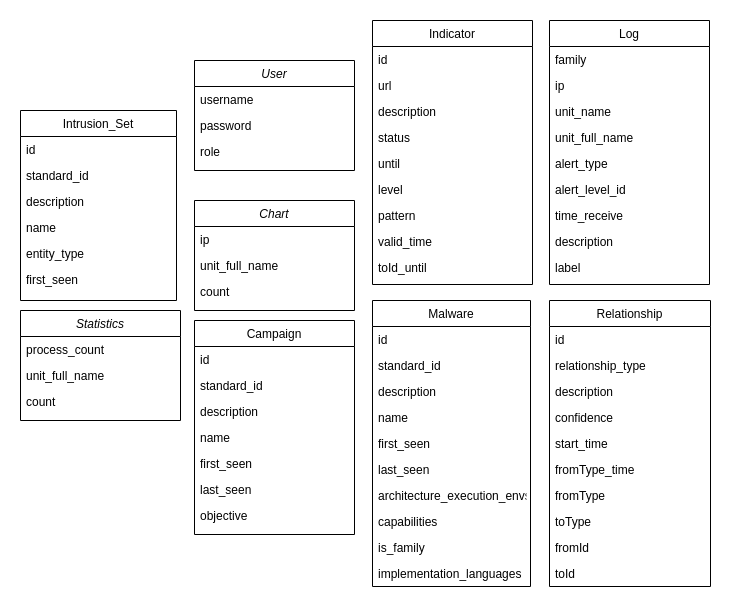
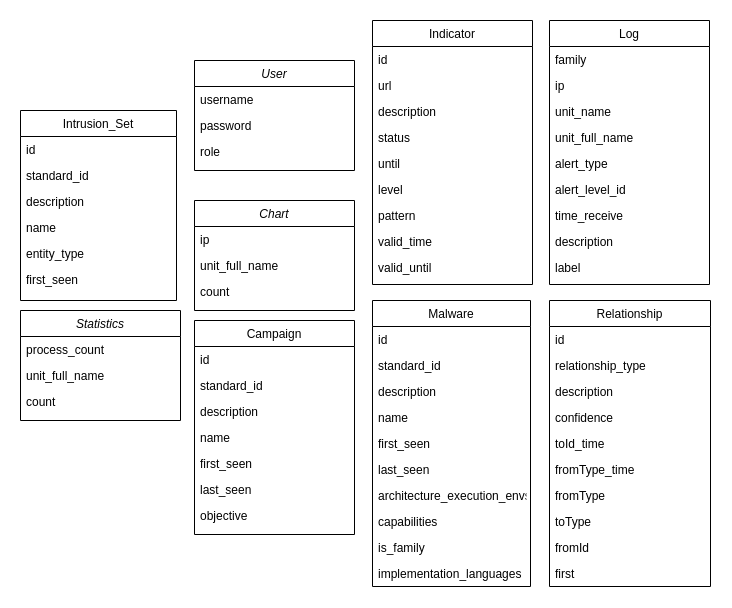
  <mxCell id="0" />
  <mxCell id="1" parent="0" />
  <mxCell id="2" value="User" style="swimlane;fontStyle=2;align=center;verticalAlign=top;childLayout=stackLayout;horizontal=1;startSize=26;horizontalStack=0;resizeParent=1;resizeLast=0;collapsible=1;marginBottom=0;rounded=0;shadow=0;strokeWidth=1;" parent="1" vertex="1"><mxGeometry x="194" y="60" width="160" height="110" as="geometry"><mxRectangle x="230" y="140" width="160" height="26" as="alternateBounds" /></mxGeometry></mxCell>
  <mxCell id="3" value="username" style="text;align=left;verticalAlign=top;spacingLeft=4;spacingRight=4;overflow=hidden;rotatable=0;points=[[0,0.5],[1,0.5]];portConstraint=eastwest;" parent="2" vertex="1"><mxGeometry y="26" width="160" height="26" as="geometry" /></mxCell>
  <mxCell id="4" value="password" style="text;align=left;verticalAlign=top;spacingLeft=4;spacingRight=4;overflow=hidden;rotatable=0;points=[[0,0.5],[1,0.5]];portConstraint=eastwest;rounded=0;shadow=0;html=0;" parent="2" vertex="1"><mxGeometry y="52" width="160" height="26" as="geometry" /></mxCell>
  <mxCell id="5" value="role" style="text;align=left;verticalAlign=top;spacingLeft=4;spacingRight=4;overflow=hidden;rotatable=0;points=[[0,0.5],[1,0.5]];portConstraint=eastwest;rounded=0;shadow=0;html=0;" parent="2" vertex="1"><mxGeometry y="78" width="160" height="26" as="geometry" /></mxCell>
  <mxCell id="6" value="Indicator" style="swimlane;fontStyle=0;align=center;verticalAlign=top;childLayout=stackLayout;horizontal=1;startSize=26;horizontalStack=0;resizeParent=1;resizeLast=0;collapsible=1;marginBottom=0;rounded=0;shadow=0;strokeWidth=1;" parent="1" vertex="1"><mxGeometry x="372" y="20" width="160" height="264" as="geometry"><mxRectangle x="550" y="140" width="160" height="26" as="alternateBounds" /></mxGeometry></mxCell>
  <mxCell id="7" value="id" style="text;align=left;verticalAlign=top;spacingLeft=4;spacingRight=4;overflow=hidden;rotatable=0;points=[[0,0.5],[1,0.5]];portConstraint=eastwest;" parent="6" vertex="1"><mxGeometry y="26" width="160" height="26" as="geometry" /></mxCell>
  <mxCell id="8" value="url" style="text;align=left;verticalAlign=top;spacingLeft=4;spacingRight=4;overflow=hidden;rotatable=0;points=[[0,0.5],[1,0.5]];portConstraint=eastwest;rounded=0;shadow=0;html=0;" parent="6" vertex="1"><mxGeometry y="52" width="160" height="26" as="geometry" /></mxCell>
  <mxCell id="9" value="description" style="text;align=left;verticalAlign=top;spacingLeft=4;spacingRight=4;overflow=hidden;rotatable=0;points=[[0,0.5],[1,0.5]];portConstraint=eastwest;rounded=0;shadow=0;html=0;" parent="6" vertex="1"><mxGeometry y="78" width="160" height="26" as="geometry" /></mxCell>
  <mxCell id="10" value="status" style="text;align=left;verticalAlign=top;spacingLeft=4;spacingRight=4;overflow=hidden;rotatable=0;points=[[0,0.5],[1,0.5]];portConstraint=eastwest;rounded=0;shadow=0;html=0;" parent="6" vertex="1"><mxGeometry y="104" width="160" height="26" as="geometry" /></mxCell>
  <mxCell id="11" value="until" style="text;align=left;verticalAlign=top;spacingLeft=4;spacingRight=4;overflow=hidden;rotatable=0;points=[[0,0.5],[1,0.5]];portConstraint=eastwest;rounded=0;shadow=0;html=0;" parent="6" vertex="1"><mxGeometry y="130" width="160" height="26" as="geometry" /></mxCell>
  <mxCell id="12" value="level" style="text;align=left;verticalAlign=top;spacingLeft=4;spacingRight=4;overflow=hidden;rotatable=0;points=[[0,0.5],[1,0.5]];portConstraint=eastwest;rounded=0;shadow=0;html=0;" parent="6" vertex="1"><mxGeometry y="156" width="160" height="26" as="geometry" /></mxCell>
  <mxCell id="13" value="pattern" style="text;align=left;verticalAlign=top;spacingLeft=4;spacingRight=4;overflow=hidden;rotatable=0;points=[[0,0.5],[1,0.5]];portConstraint=eastwest;rounded=0;shadow=0;html=0;" parent="6" vertex="1"><mxGeometry y="182" width="160" height="26" as="geometry" /></mxCell>
  <mxCell id="14" value="valid_time" style="text;align=left;verticalAlign=top;spacingLeft=4;spacingRight=4;overflow=hidden;rotatable=0;points=[[0,0.5],[1,0.5]];portConstraint=eastwest;rounded=0;shadow=0;html=0;" parent="6" vertex="1"><mxGeometry y="208" width="160" height="26" as="geometry" /></mxCell>
- <mxCell id="15" value="toId_until" style="text;align=left;verticalAlign=top;spacingLeft=4;spacingRight=4;overflow=hidden;rotatable=0;points=[[0,0.5],[1,0.5]];portConstraint=eastwest;rounded=0;shadow=0;html=0;" parent="6" vertex="1"><mxGeometry y="234" width="160" height="30" as="geometry" /></mxCell>
+ <mxCell id="15" value="valid_until" style="text;align=left;verticalAlign=top;spacingLeft=4;spacingRight=4;overflow=hidden;rotatable=0;points=[[0,0.5],[1,0.5]];portConstraint=eastwest;rounded=0;shadow=0;html=0;" parent="6" vertex="1"><mxGeometry y="234" width="160" height="30" as="geometry" /></mxCell>
  <mxCell id="16" value="Chart" style="swimlane;fontStyle=2;align=center;verticalAlign=top;childLayout=stackLayout;horizontal=1;startSize=26;horizontalStack=0;resizeParent=1;resizeLast=0;collapsible=1;marginBottom=0;rounded=0;shadow=0;strokeWidth=1;" parent="1" vertex="1"><mxGeometry x="194" y="200" width="160" height="110" as="geometry"><mxRectangle x="230" y="140" width="160" height="26" as="alternateBounds" /></mxGeometry></mxCell>
  <mxCell id="17" value="ip" style="text;align=left;verticalAlign=top;spacingLeft=4;spacingRight=4;overflow=hidden;rotatable=0;points=[[0,0.5],[1,0.5]];portConstraint=eastwest;" parent="16" vertex="1"><mxGeometry y="26" width="160" height="26" as="geometry" /></mxCell>
  <mxCell id="18" value="unit_full_name" style="text;align=left;verticalAlign=top;spacingLeft=4;spacingRight=4;overflow=hidden;rotatable=0;points=[[0,0.5],[1,0.5]];portConstraint=eastwest;rounded=0;shadow=0;html=0;" parent="16" vertex="1"><mxGeometry y="52" width="160" height="26" as="geometry" /></mxCell>
  <mxCell id="19" value="count" style="text;align=left;verticalAlign=top;spacingLeft=4;spacingRight=4;overflow=hidden;rotatable=0;points=[[0,0.5],[1,0.5]];portConstraint=eastwest;rounded=0;shadow=0;html=0;" parent="16" vertex="1"><mxGeometry y="78" width="160" height="26" as="geometry" /></mxCell>
  <mxCell id="20" value="Log" style="swimlane;fontStyle=0;align=center;verticalAlign=top;childLayout=stackLayout;horizontal=1;startSize=26;horizontalStack=0;resizeParent=1;resizeLast=0;collapsible=1;marginBottom=0;rounded=0;shadow=0;strokeWidth=1;" parent="1" vertex="1"><mxGeometry x="549" y="20" width="160" height="264" as="geometry"><mxRectangle x="550" y="140" width="160" height="26" as="alternateBounds" /></mxGeometry></mxCell>
  <mxCell id="21" value="family" style="text;align=left;verticalAlign=top;spacingLeft=4;spacingRight=4;overflow=hidden;rotatable=0;points=[[0,0.5],[1,0.5]];portConstraint=eastwest;" parent="20" vertex="1"><mxGeometry y="26" width="160" height="26" as="geometry" /></mxCell>
  <mxCell id="22" value="ip" style="text;align=left;verticalAlign=top;spacingLeft=4;spacingRight=4;overflow=hidden;rotatable=0;points=[[0,0.5],[1,0.5]];portConstraint=eastwest;rounded=0;shadow=0;html=0;" parent="20" vertex="1"><mxGeometry y="52" width="160" height="26" as="geometry" /></mxCell>
  <mxCell id="23" value="unit_name" style="text;align=left;verticalAlign=top;spacingLeft=4;spacingRight=4;overflow=hidden;rotatable=0;points=[[0,0.5],[1,0.5]];portConstraint=eastwest;rounded=0;shadow=0;html=0;" parent="20" vertex="1"><mxGeometry y="78" width="160" height="26" as="geometry" /></mxCell>
  <mxCell id="24" value="unit_full_name" style="text;align=left;verticalAlign=top;spacingLeft=4;spacingRight=4;overflow=hidden;rotatable=0;points=[[0,0.5],[1,0.5]];portConstraint=eastwest;rounded=0;shadow=0;html=0;" parent="20" vertex="1"><mxGeometry y="104" width="160" height="26" as="geometry" /></mxCell>
  <mxCell id="25" value="alert_type" style="text;align=left;verticalAlign=top;spacingLeft=4;spacingRight=4;overflow=hidden;rotatable=0;points=[[0,0.5],[1,0.5]];portConstraint=eastwest;rounded=0;shadow=0;html=0;" parent="20" vertex="1"><mxGeometry y="130" width="160" height="26" as="geometry" /></mxCell>
  <mxCell id="26" value="alert_level_id" style="text;align=left;verticalAlign=top;spacingLeft=4;spacingRight=4;overflow=hidden;rotatable=0;points=[[0,0.5],[1,0.5]];portConstraint=eastwest;rounded=0;shadow=0;html=0;" parent="20" vertex="1"><mxGeometry y="156" width="160" height="26" as="geometry" /></mxCell>
  <mxCell id="27" value="time_receive" style="text;align=left;verticalAlign=top;spacingLeft=4;spacingRight=4;overflow=hidden;rotatable=0;points=[[0,0.5],[1,0.5]];portConstraint=eastwest;rounded=0;shadow=0;html=0;" parent="20" vertex="1"><mxGeometry y="182" width="160" height="26" as="geometry" /></mxCell>
  <mxCell id="28" value="description" style="text;align=left;verticalAlign=top;spacingLeft=4;spacingRight=4;overflow=hidden;rotatable=0;points=[[0,0.5],[1,0.5]];portConstraint=eastwest;rounded=0;shadow=0;html=0;" parent="20" vertex="1"><mxGeometry y="208" width="160" height="26" as="geometry" /></mxCell>
  <mxCell id="29" value="label" style="text;align=left;verticalAlign=top;spacingLeft=4;spacingRight=4;overflow=hidden;rotatable=0;points=[[0,0.5],[1,0.5]];portConstraint=eastwest;rounded=0;shadow=0;html=0;" parent="20" vertex="1"><mxGeometry y="234" width="160" height="30" as="geometry" /></mxCell>
  <mxCell id="30" value="Statistics" style="swimlane;fontStyle=2;align=center;verticalAlign=top;childLayout=stackLayout;horizontal=1;startSize=26;horizontalStack=0;resizeParent=1;resizeLast=0;collapsible=1;marginBottom=0;rounded=0;shadow=0;strokeWidth=1;" parent="1" vertex="1"><mxGeometry x="20" y="310" width="160" height="110" as="geometry"><mxRectangle x="230" y="140" width="160" height="26" as="alternateBounds" /></mxGeometry></mxCell>
  <mxCell id="31" value="process_count" style="text;align=left;verticalAlign=top;spacingLeft=4;spacingRight=4;overflow=hidden;rotatable=0;points=[[0,0.5],[1,0.5]];portConstraint=eastwest;" parent="30" vertex="1"><mxGeometry y="26" width="160" height="26" as="geometry" /></mxCell>
  <mxCell id="32" value="unit_full_name" style="text;align=left;verticalAlign=top;spacingLeft=4;spacingRight=4;overflow=hidden;rotatable=0;points=[[0,0.5],[1,0.5]];portConstraint=eastwest;rounded=0;shadow=0;html=0;" parent="30" vertex="1"><mxGeometry y="52" width="160" height="26" as="geometry" /></mxCell>
  <mxCell id="33" value="count" style="text;align=left;verticalAlign=top;spacingLeft=4;spacingRight=4;overflow=hidden;rotatable=0;points=[[0,0.5],[1,0.5]];portConstraint=eastwest;rounded=0;shadow=0;html=0;" parent="30" vertex="1"><mxGeometry y="78" width="160" height="26" as="geometry" /></mxCell>
  <mxCell id="34" value="Campaign" style="swimlane;fontStyle=0;align=center;verticalAlign=top;childLayout=stackLayout;horizontal=1;startSize=26;horizontalStack=0;resizeParent=1;resizeLast=0;collapsible=1;marginBottom=0;rounded=0;shadow=0;strokeWidth=1;" vertex="1" parent="1"><mxGeometry x="194" y="320" width="160" height="214" as="geometry"><mxRectangle x="550" y="140" width="160" height="26" as="alternateBounds" /></mxGeometry></mxCell>
  <mxCell id="35" value="id" style="text;align=left;verticalAlign=top;spacingLeft=4;spacingRight=4;overflow=hidden;rotatable=0;points=[[0,0.5],[1,0.5]];portConstraint=eastwest;" vertex="1" parent="34"><mxGeometry y="26" width="160" height="26" as="geometry" /></mxCell>
  <mxCell id="36" value="standard_id" style="text;align=left;verticalAlign=top;spacingLeft=4;spacingRight=4;overflow=hidden;rotatable=0;points=[[0,0.5],[1,0.5]];portConstraint=eastwest;rounded=0;shadow=0;html=0;" vertex="1" parent="34"><mxGeometry y="52" width="160" height="26" as="geometry" /></mxCell>
  <mxCell id="37" value="description" style="text;align=left;verticalAlign=top;spacingLeft=4;spacingRight=4;overflow=hidden;rotatable=0;points=[[0,0.5],[1,0.5]];portConstraint=eastwest;rounded=0;shadow=0;html=0;" vertex="1" parent="34"><mxGeometry y="78" width="160" height="26" as="geometry" /></mxCell>
  <mxCell id="38" value="name" style="text;align=left;verticalAlign=top;spacingLeft=4;spacingRight=4;overflow=hidden;rotatable=0;points=[[0,0.5],[1,0.5]];portConstraint=eastwest;rounded=0;shadow=0;html=0;" vertex="1" parent="34"><mxGeometry y="104" width="160" height="26" as="geometry" /></mxCell>
  <mxCell id="39" value="first_seen" style="text;align=left;verticalAlign=top;spacingLeft=4;spacingRight=4;overflow=hidden;rotatable=0;points=[[0,0.5],[1,0.5]];portConstraint=eastwest;rounded=0;shadow=0;html=0;" vertex="1" parent="34"><mxGeometry y="130" width="160" height="26" as="geometry" /></mxCell>
  <mxCell id="40" value="last_seen" style="text;align=left;verticalAlign=top;spacingLeft=4;spacingRight=4;overflow=hidden;rotatable=0;points=[[0,0.5],[1,0.5]];portConstraint=eastwest;rounded=0;shadow=0;html=0;" vertex="1" parent="34"><mxGeometry y="156" width="160" height="26" as="geometry" /></mxCell>
  <mxCell id="41" value="objective" style="text;align=left;verticalAlign=top;spacingLeft=4;spacingRight=4;overflow=hidden;rotatable=0;points=[[0,0.5],[1,0.5]];portConstraint=eastwest;rounded=0;shadow=0;html=0;" vertex="1" parent="34"><mxGeometry y="182" width="160" height="26" as="geometry" /></mxCell>
  <mxCell id="42" value="Malware" style="swimlane;fontStyle=0;align=center;verticalAlign=top;childLayout=stackLayout;horizontal=1;startSize=26;horizontalStack=0;resizeParent=1;resizeLast=0;collapsible=1;marginBottom=0;rounded=0;shadow=0;strokeWidth=1;" vertex="1" parent="1"><mxGeometry x="372" y="300" width="158" height="286" as="geometry"><mxRectangle x="550" y="140" width="160" height="26" as="alternateBounds" /></mxGeometry></mxCell>
  <mxCell id="43" value="id" style="text;align=left;verticalAlign=top;spacingLeft=4;spacingRight=4;overflow=hidden;rotatable=0;points=[[0,0.5],[1,0.5]];portConstraint=eastwest;" vertex="1" parent="42"><mxGeometry y="26" width="158" height="26" as="geometry" /></mxCell>
  <mxCell id="44" value="standard_id" style="text;align=left;verticalAlign=top;spacingLeft=4;spacingRight=4;overflow=hidden;rotatable=0;points=[[0,0.5],[1,0.5]];portConstraint=eastwest;rounded=0;shadow=0;html=0;" vertex="1" parent="42"><mxGeometry y="52" width="158" height="26" as="geometry" /></mxCell>
  <mxCell id="45" value="description" style="text;align=left;verticalAlign=top;spacingLeft=4;spacingRight=4;overflow=hidden;rotatable=0;points=[[0,0.5],[1,0.5]];portConstraint=eastwest;rounded=0;shadow=0;html=0;" vertex="1" parent="42"><mxGeometry y="78" width="158" height="26" as="geometry" /></mxCell>
  <mxCell id="46" value="name" style="text;align=left;verticalAlign=top;spacingLeft=4;spacingRight=4;overflow=hidden;rotatable=0;points=[[0,0.5],[1,0.5]];portConstraint=eastwest;rounded=0;shadow=0;html=0;" vertex="1" parent="42"><mxGeometry y="104" width="158" height="26" as="geometry" /></mxCell>
  <mxCell id="47" value="first_seen" style="text;align=left;verticalAlign=top;spacingLeft=4;spacingRight=4;overflow=hidden;rotatable=0;points=[[0,0.5],[1,0.5]];portConstraint=eastwest;rounded=0;shadow=0;html=0;" vertex="1" parent="42"><mxGeometry y="130" width="158" height="26" as="geometry" /></mxCell>
  <mxCell id="48" value="last_seen" style="text;align=left;verticalAlign=top;spacingLeft=4;spacingRight=4;overflow=hidden;rotatable=0;points=[[0,0.5],[1,0.5]];portConstraint=eastwest;rounded=0;shadow=0;html=0;" vertex="1" parent="42"><mxGeometry y="156" width="158" height="26" as="geometry" /></mxCell>
  <mxCell id="49" value="architecture_execution_envs" style="text;align=left;verticalAlign=top;spacingLeft=4;spacingRight=4;overflow=hidden;rotatable=0;points=[[0,0.5],[1,0.5]];portConstraint=eastwest;rounded=0;shadow=0;html=0;" vertex="1" parent="42"><mxGeometry y="182" width="158" height="26" as="geometry" /></mxCell>
  <mxCell id="50" value="capabilities" style="text;align=left;verticalAlign=top;spacingLeft=4;spacingRight=4;overflow=hidden;rotatable=0;points=[[0,0.5],[1,0.5]];portConstraint=eastwest;rounded=0;shadow=0;html=0;" vertex="1" parent="42"><mxGeometry y="208" width="158" height="26" as="geometry" /></mxCell>
  <mxCell id="51" value="is_family&#10;" style="text;align=left;verticalAlign=top;spacingLeft=4;spacingRight=4;overflow=hidden;rotatable=0;points=[[0,0.5],[1,0.5]];portConstraint=eastwest;rounded=0;shadow=0;html=0;" vertex="1" parent="42"><mxGeometry y="234" width="158" height="26" as="geometry" /></mxCell>
  <mxCell id="52" value="implementation_languages" style="text;align=left;verticalAlign=top;spacingLeft=4;spacingRight=4;overflow=hidden;rotatable=0;points=[[0,0.5],[1,0.5]];portConstraint=eastwest;rounded=0;shadow=0;html=0;" vertex="1" parent="42"><mxGeometry y="260" width="158" height="26" as="geometry" /></mxCell>
  <mxCell id="53" value="Relationship" style="swimlane;fontStyle=0;align=center;verticalAlign=top;childLayout=stackLayout;horizontal=1;startSize=26;horizontalStack=0;resizeParent=1;resizeLast=0;collapsible=1;marginBottom=0;rounded=0;shadow=0;strokeWidth=1;" vertex="1" parent="1"><mxGeometry x="549" y="300" width="161" height="286" as="geometry"><mxRectangle x="550" y="140" width="160" height="26" as="alternateBounds" /></mxGeometry></mxCell>
  <mxCell id="54" value="id" style="text;align=left;verticalAlign=top;spacingLeft=4;spacingRight=4;overflow=hidden;rotatable=0;points=[[0,0.5],[1,0.5]];portConstraint=eastwest;" vertex="1" parent="53"><mxGeometry y="26" width="161" height="26" as="geometry" /></mxCell>
  <mxCell id="55" value="relationship_type" style="text;align=left;verticalAlign=top;spacingLeft=4;spacingRight=4;overflow=hidden;rotatable=0;points=[[0,0.5],[1,0.5]];portConstraint=eastwest;rounded=0;shadow=0;html=0;" vertex="1" parent="53"><mxGeometry y="52" width="161" height="26" as="geometry" /></mxCell>
  <mxCell id="56" value="description" style="text;align=left;verticalAlign=top;spacingLeft=4;spacingRight=4;overflow=hidden;rotatable=0;points=[[0,0.5],[1,0.5]];portConstraint=eastwest;rounded=0;shadow=0;html=0;" vertex="1" parent="53"><mxGeometry y="78" width="161" height="26" as="geometry" /></mxCell>
  <mxCell id="57" value="confidence" style="text;align=left;verticalAlign=top;spacingLeft=4;spacingRight=4;overflow=hidden;rotatable=0;points=[[0,0.5],[1,0.5]];portConstraint=eastwest;rounded=0;shadow=0;html=0;" vertex="1" parent="53"><mxGeometry y="104" width="161" height="26" as="geometry" /></mxCell>
- <mxCell id="58" value="start_time" style="text;align=left;verticalAlign=top;spacingLeft=4;spacingRight=4;overflow=hidden;rotatable=0;points=[[0,0.5],[1,0.5]];portConstraint=eastwest;rounded=0;shadow=0;html=0;" vertex="1" parent="53"><mxGeometry y="130" width="161" height="26" as="geometry" /></mxCell>
+ <mxCell id="58" value="toId_time" style="text;align=left;verticalAlign=top;spacingLeft=4;spacingRight=4;overflow=hidden;rotatable=0;points=[[0,0.5],[1,0.5]];portConstraint=eastwest;rounded=0;shadow=0;html=0;" vertex="1" parent="53"><mxGeometry y="130" width="161" height="26" as="geometry" /></mxCell>
  <mxCell id="59" value="fromType_time" style="text;align=left;verticalAlign=top;spacingLeft=4;spacingRight=4;overflow=hidden;rotatable=0;points=[[0,0.5],[1,0.5]];portConstraint=eastwest;rounded=0;shadow=0;html=0;" vertex="1" parent="53"><mxGeometry y="156" width="161" height="26" as="geometry" /></mxCell>
  <mxCell id="60" value="fromType" style="text;align=left;verticalAlign=top;spacingLeft=4;spacingRight=4;overflow=hidden;rotatable=0;points=[[0,0.5],[1,0.5]];portConstraint=eastwest;rounded=0;shadow=0;html=0;" vertex="1" parent="53"><mxGeometry y="182" width="161" height="26" as="geometry" /></mxCell>
  <mxCell id="61" value="toType" style="text;align=left;verticalAlign=top;spacingLeft=4;spacingRight=4;overflow=hidden;rotatable=0;points=[[0,0.5],[1,0.5]];portConstraint=eastwest;rounded=0;shadow=0;html=0;" vertex="1" parent="53"><mxGeometry y="208" width="161" height="26" as="geometry" /></mxCell>
  <mxCell id="62" value="fromId" style="text;align=left;verticalAlign=top;spacingLeft=4;spacingRight=4;overflow=hidden;rotatable=0;points=[[0,0.5],[1,0.5]];portConstraint=eastwest;rounded=0;shadow=0;html=0;" vertex="1" parent="53"><mxGeometry y="234" width="161" height="26" as="geometry" /></mxCell>
- <mxCell id="63" value="toId" style="text;align=left;verticalAlign=top;spacingLeft=4;spacingRight=4;overflow=hidden;rotatable=0;points=[[0,0.5],[1,0.5]];portConstraint=eastwest;rounded=0;shadow=0;html=0;" vertex="1" parent="53"><mxGeometry y="260" width="161" height="26" as="geometry" /></mxCell>
+ <mxCell id="63" value="first" style="text;align=left;verticalAlign=top;spacingLeft=4;spacingRight=4;overflow=hidden;rotatable=0;points=[[0,0.5],[1,0.5]];portConstraint=eastwest;rounded=0;shadow=0;html=0;" vertex="1" parent="53"><mxGeometry y="260" width="161" height="26" as="geometry" /></mxCell>
  <mxCell id="64" value="Intrusion_Set&#10;" style="swimlane;fontStyle=0;align=center;verticalAlign=top;childLayout=stackLayout;horizontal=1;startSize=26;horizontalStack=0;resizeParent=1;resizeLast=0;collapsible=1;marginBottom=0;rounded=0;shadow=0;strokeWidth=1;" vertex="1" parent="1"><mxGeometry x="20" y="110" width="156" height="190" as="geometry"><mxRectangle x="550" y="140" width="160" height="26" as="alternateBounds" /></mxGeometry></mxCell>
  <mxCell id="65" value="id" style="text;align=left;verticalAlign=top;spacingLeft=4;spacingRight=4;overflow=hidden;rotatable=0;points=[[0,0.5],[1,0.5]];portConstraint=eastwest;" vertex="1" parent="64"><mxGeometry y="26" width="156" height="26" as="geometry" /></mxCell>
  <mxCell id="66" value="standard_id" style="text;align=left;verticalAlign=top;spacingLeft=4;spacingRight=4;overflow=hidden;rotatable=0;points=[[0,0.5],[1,0.5]];portConstraint=eastwest;rounded=0;shadow=0;html=0;" vertex="1" parent="64"><mxGeometry y="52" width="156" height="26" as="geometry" /></mxCell>
  <mxCell id="67" value="description" style="text;align=left;verticalAlign=top;spacingLeft=4;spacingRight=4;overflow=hidden;rotatable=0;points=[[0,0.5],[1,0.5]];portConstraint=eastwest;rounded=0;shadow=0;html=0;" vertex="1" parent="64"><mxGeometry y="78" width="156" height="26" as="geometry" /></mxCell>
  <mxCell id="68" value="name" style="text;align=left;verticalAlign=top;spacingLeft=4;spacingRight=4;overflow=hidden;rotatable=0;points=[[0,0.5],[1,0.5]];portConstraint=eastwest;rounded=0;shadow=0;html=0;" vertex="1" parent="64"><mxGeometry y="104" width="156" height="26" as="geometry" /></mxCell>
  <mxCell id="69" value="entity_type" style="text;align=left;verticalAlign=top;spacingLeft=4;spacingRight=4;overflow=hidden;rotatable=0;points=[[0,0.5],[1,0.5]];portConstraint=eastwest;rounded=0;shadow=0;html=0;" vertex="1" parent="64"><mxGeometry y="130" width="156" height="26" as="geometry" /></mxCell>
  <mxCell id="70" value="first_seen" style="text;align=left;verticalAlign=top;spacingLeft=4;spacingRight=4;overflow=hidden;rotatable=0;points=[[0,0.5],[1,0.5]];portConstraint=eastwest;rounded=0;shadow=0;html=0;" vertex="1" parent="64"><mxGeometry y="156" width="156" height="26" as="geometry" /></mxCell>
